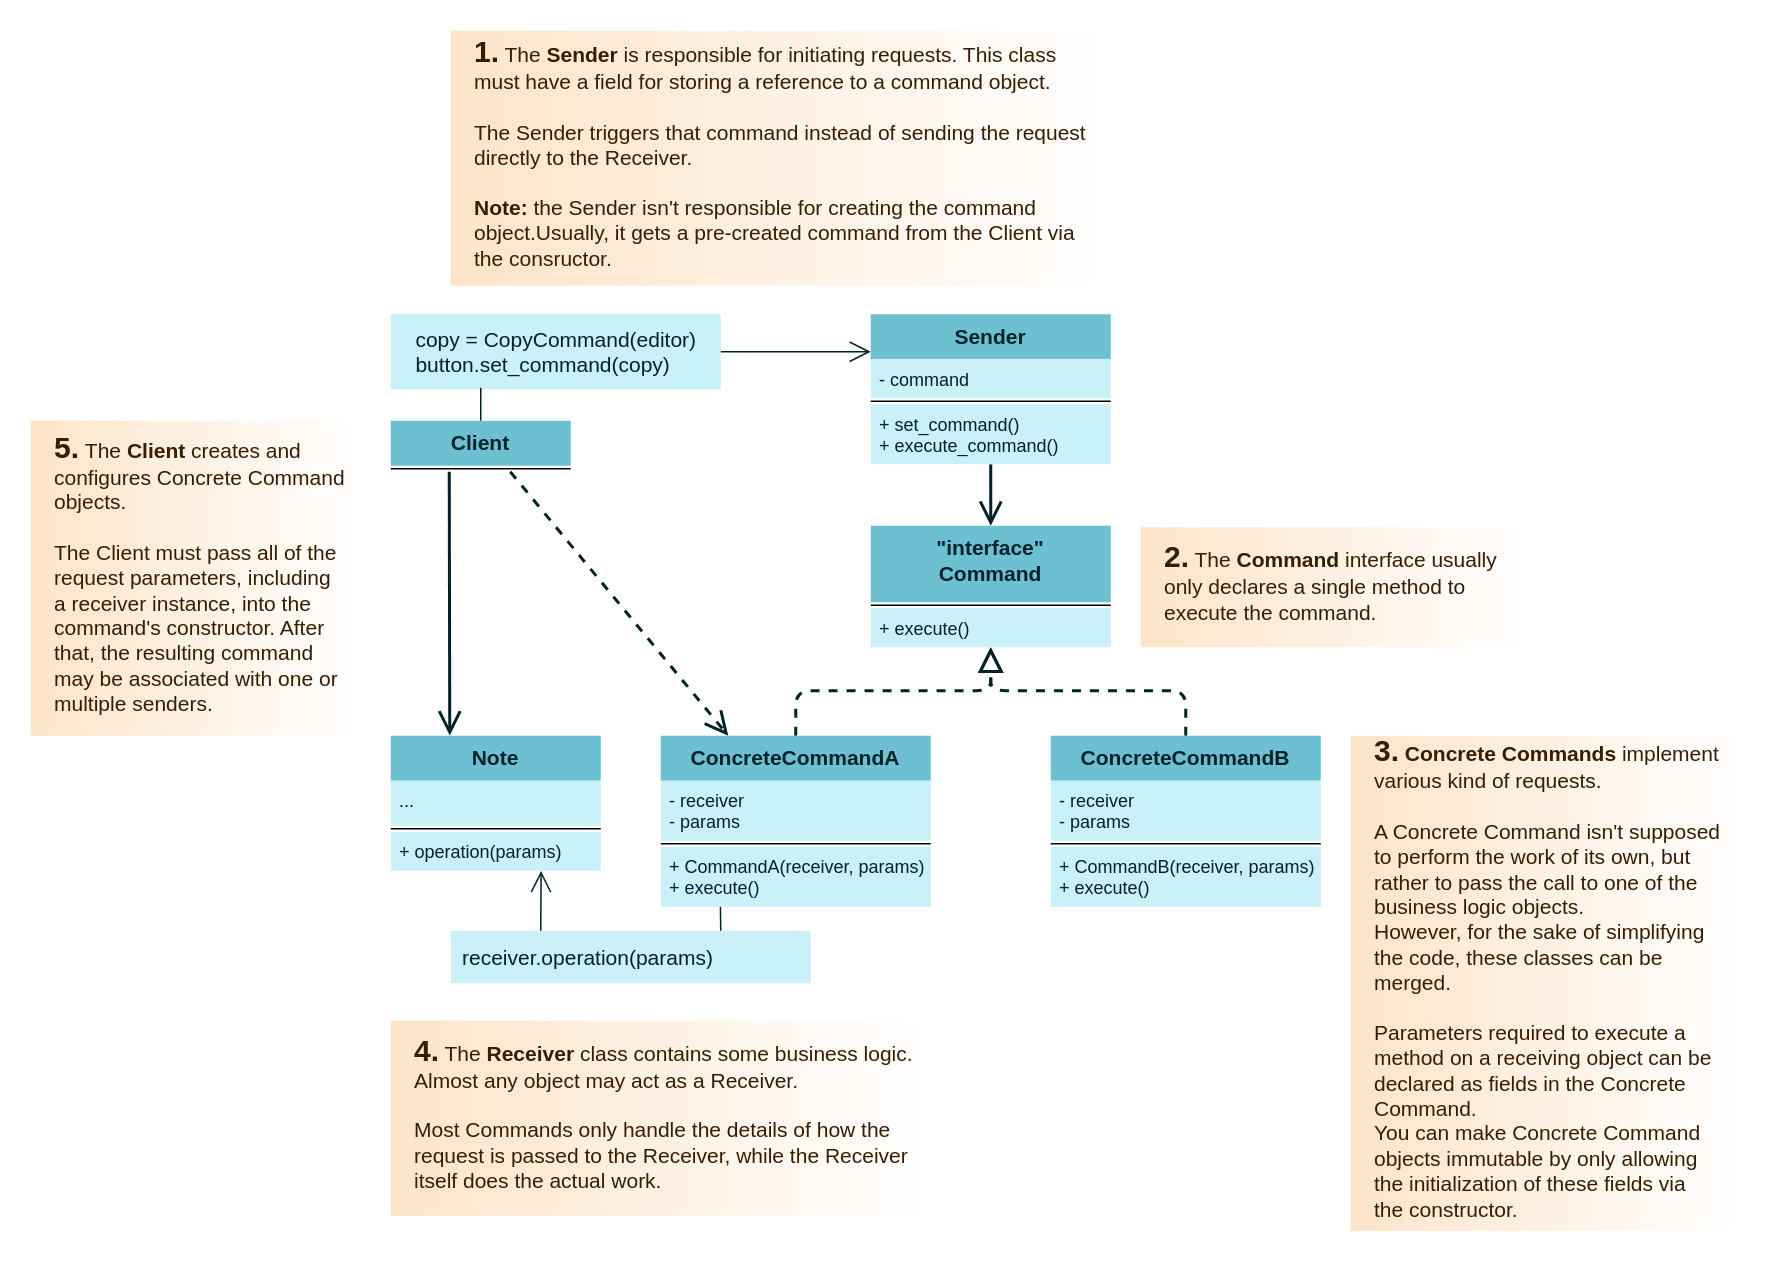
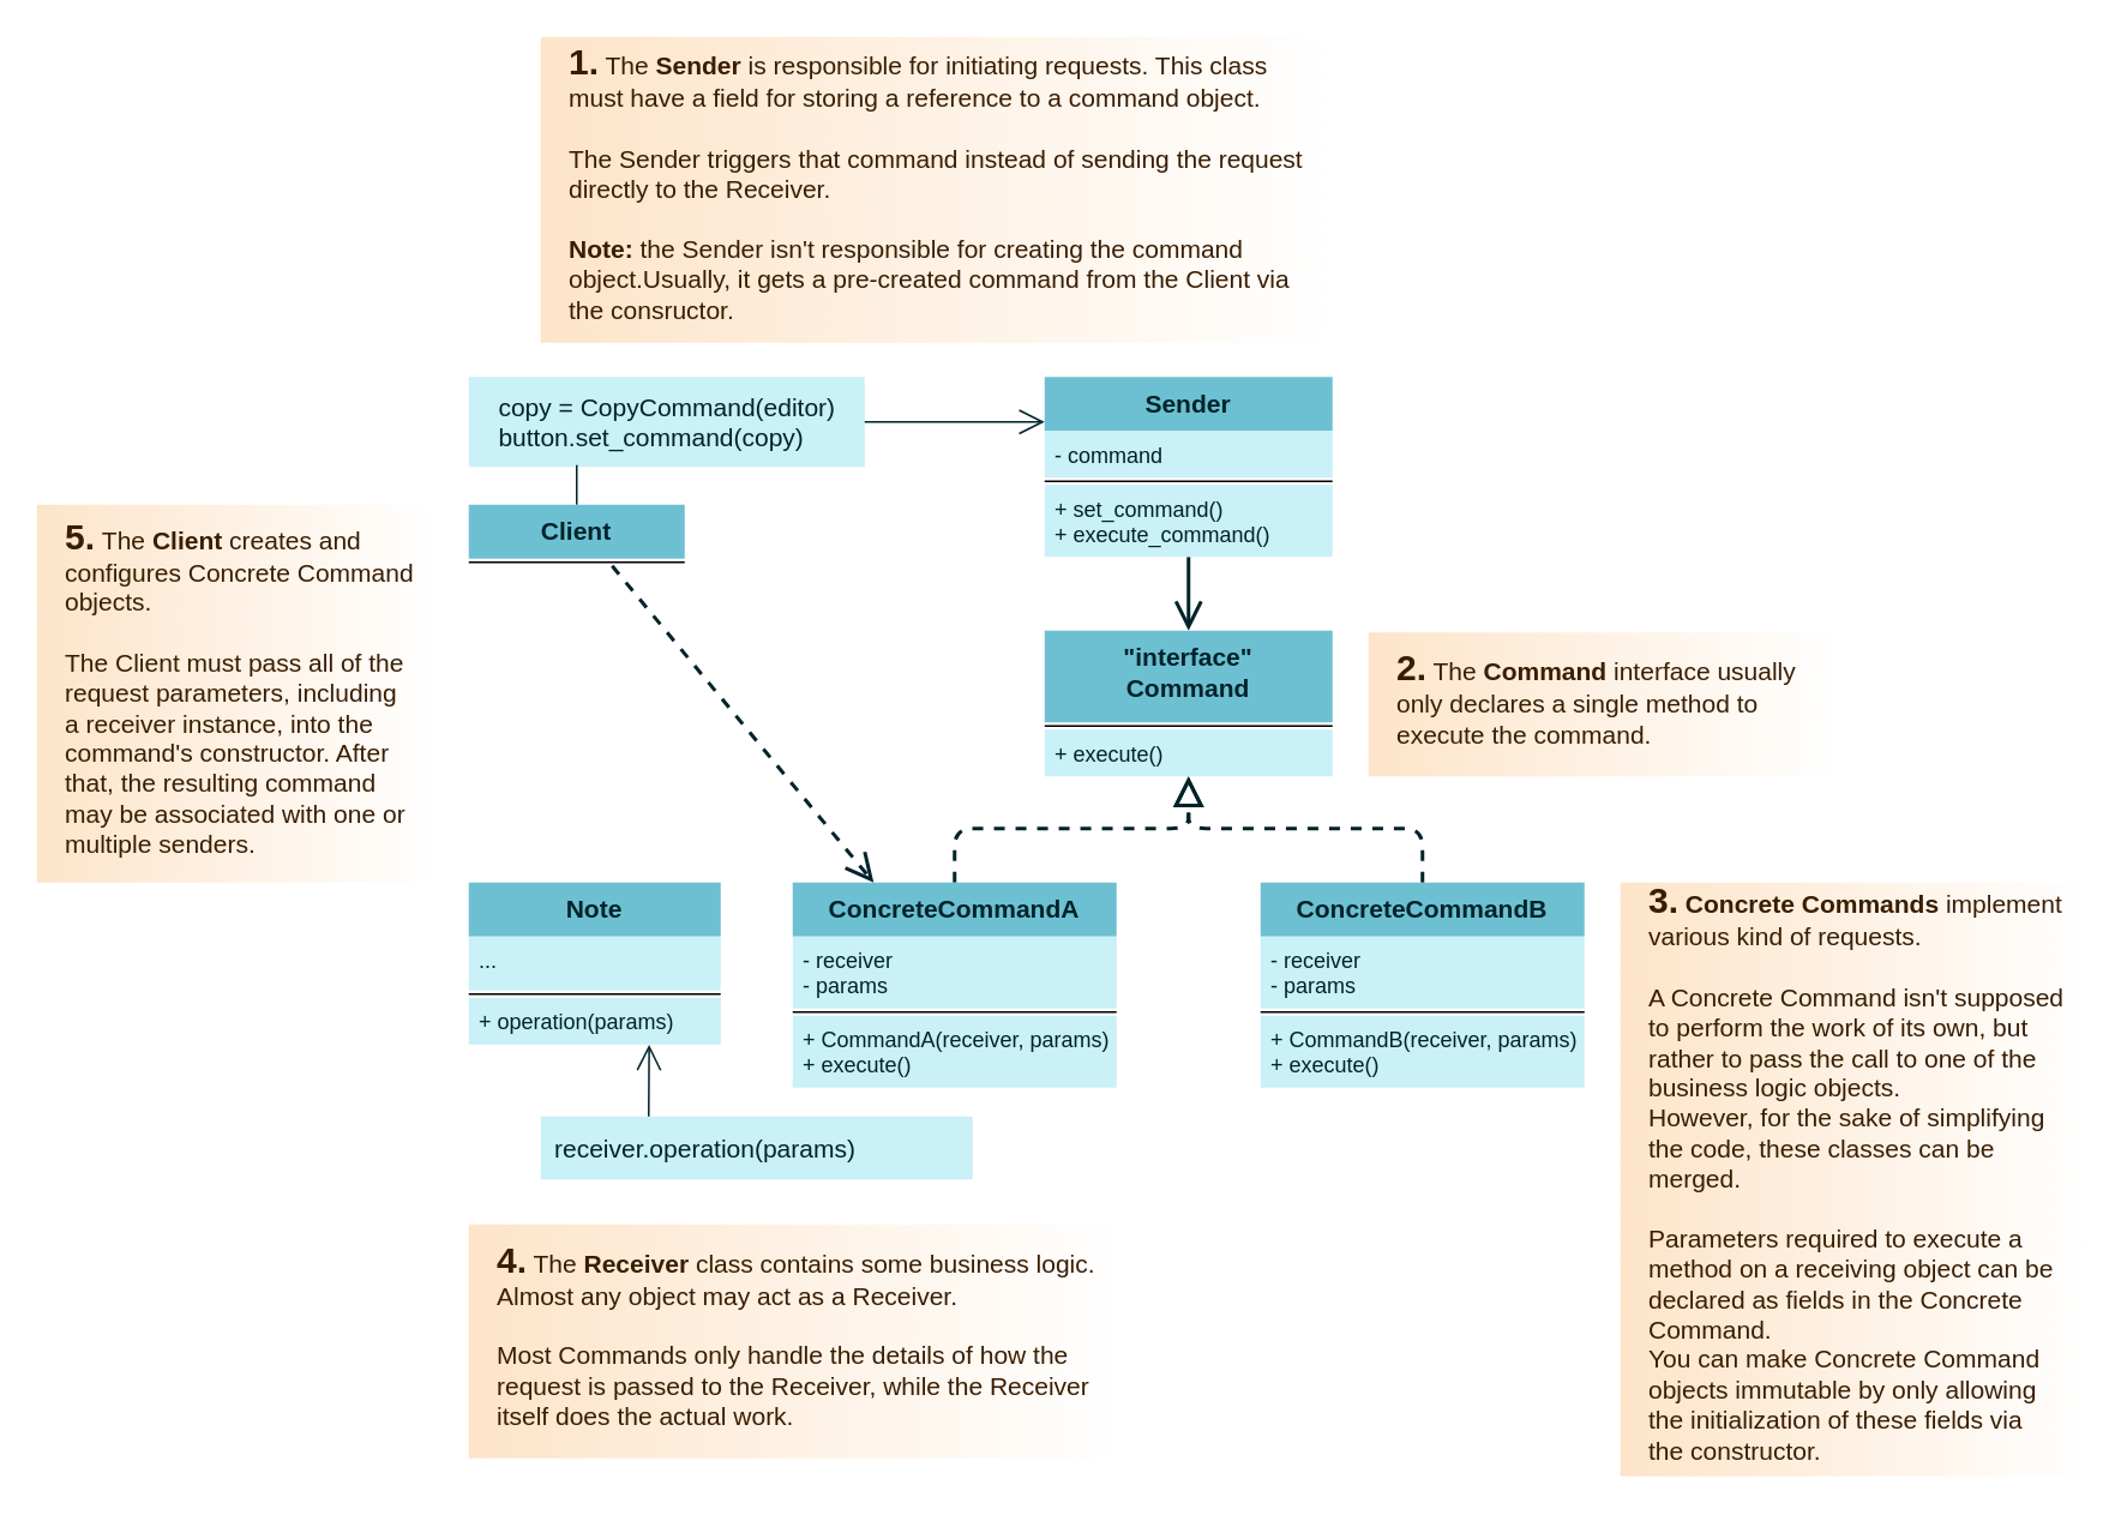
  <mxCell id="0" />
  <mxCell id="1" parent="0" />
  <mxCell id="2" value="" style="endArrow=block;dashed=1;endFill=0;endSize=12;html=1;fontSize=14;fontColor=#00232A;strokeColor=#00232A;strokeWidth=2;entryX=0.5;entryY=1;entryDx=0;entryDy=0;exitX=0.5;exitY=0;exitDx=0;exitDy=0;" parent="1" source="25" target="22" edge="1"><mxGeometry width="160" relative="1" as="geometry"><mxPoint x="430" y="530" as="sourcePoint" /><mxPoint x="410" y="450" as="targetPoint" /><Array as="points"><mxPoint x="530" y="460" /><mxPoint x="660" y="460" /></Array></mxGeometry></mxCell>
- <mxCell id="3" value="" style="endArrow=open;endFill=0;endSize=12;html=1;fontSize=14;fontColor=#391d00;strokeColor=#00232A;strokeWidth=2;exitX=0.325;exitY=1;exitDx=0;exitDy=0;exitPerimeter=0;entryX=0.281;entryY=-0.002;entryDx=0;entryDy=0;entryPerimeter=0;" parent="1" source="37" target="33" edge="1"><mxGeometry width="160" relative="1" as="geometry"><mxPoint x="450" y="400" as="sourcePoint" /><mxPoint x="390" y="370" as="targetPoint" /></mxGeometry></mxCell>
  <mxCell id="4" value="&lt;div style=&quot;text-align: left&quot;&gt;&lt;font color=&quot;#00232a&quot;&gt;copy = CopyCommand(editor)&lt;/font&gt;&lt;/div&gt;&lt;div style=&quot;text-align: left&quot;&gt;&lt;font color=&quot;#00232a&quot;&gt;button.set_command(copy)&lt;/font&gt;&lt;/div&gt;" style="html=1;strokeWidth=2;fontSize=14;fontColor=#391d00;strokeColor=none;fillColor=#CAF0F8;spacing=4;" parent="1" vertex="1"><mxGeometry x="260" y="209" width="220" height="50" as="geometry" /></mxCell>
  <mxCell id="5" value="" style="endArrow=none;endFill=0;endSize=12;html=1;strokeColor=#00232A;fontSize=14;fontColor=#391d00;entryX=0.5;entryY=0;entryDx=0;entryDy=0;" parent="1" target="37" edge="1"><mxGeometry width="160" relative="1" as="geometry"><mxPoint x="320" y="258" as="sourcePoint" /><mxPoint x="440" y="400" as="targetPoint" /><Array as="points" /></mxGeometry></mxCell>
  <mxCell id="6" value="" style="endArrow=open;endFill=1;endSize=12;html=1;strokeColor=#00232A;fontSize=14;fontColor=#391d00;exitX=1;exitY=0.5;exitDx=0;exitDy=0;strokeWidth=1;entryX=0;entryY=0.25;entryDx=0;entryDy=0;" parent="1" source="4" target="18" edge="1"><mxGeometry width="160" relative="1" as="geometry"><mxPoint x="460" y="231" as="sourcePoint" /><mxPoint x="470" y="460" as="targetPoint" /><Array as="points" /></mxGeometry></mxCell>
  <mxCell id="7" value="&lt;b&gt;&lt;font style=&quot;font-size: 20px&quot;&gt;1.&lt;/font&gt;&lt;/b&gt; The &lt;b&gt;Sender&lt;/b&gt; is responsible for initiating requests. This class &lt;br&gt;must have a field for storing a reference to a command object.&lt;br&gt;&lt;br&gt;The Sender triggers that command instead of sending the&amp;nbsp;request&lt;br&gt;directly to the Receiver.&lt;br&gt;&lt;br&gt;&lt;b&gt;Note:&lt;/b&gt; the Sender isn't responsible for creating the command&lt;br&gt;object.Usually, it gets a pre-created command from the Client via &lt;br&gt;the consructor." style="html=1;strokeWidth=2;fontSize=14;align=left;fillColor=#FDE4C9;labelBorderColor=none;fontColor=#391d00;spacing=16;spacingBottom=8;gradientColor=#ffffff;gradientDirection=east;strokeColor=none;" parent="1" vertex="1"><mxGeometry x="300" y="20" width="440" height="170" as="geometry" /></mxCell>
  <mxCell id="8" value="" style="endArrow=open;endFill=1;endSize=12;html=1;strokeColor=#00232A;fontSize=14;fontColor=#391d00;strokeWidth=2;entryX=0.5;entryY=0;entryDx=0;entryDy=0;exitX=0.5;exitY=1;exitDx=0;exitDy=0;exitPerimeter=0;" edge="1" parent="1" source="21" target="22"><mxGeometry width="160" relative="1" as="geometry"><mxPoint x="710" y="320" as="sourcePoint" /><mxPoint x="790" y="244" as="targetPoint" /><Array as="points" /></mxGeometry></mxCell>
  <mxCell id="9" value="&lt;b&gt;&lt;font style=&quot;font-size: 20px&quot;&gt;2.&lt;/font&gt;&lt;/b&gt; The &lt;b&gt;Command&lt;/b&gt; interface usually&lt;br&gt;only declares a single method to&lt;br&gt;execute the command." style="html=1;strokeWidth=2;fontSize=14;align=left;fillColor=#FDE4C9;labelBorderColor=none;fontColor=#391d00;spacing=16;spacingBottom=8;gradientColor=#ffffff;gradientDirection=east;strokeColor=none;" vertex="1" parent="1"><mxGeometry x="760" y="351" width="260" height="80" as="geometry" /></mxCell>
  <mxCell id="10" value="&lt;b&gt;&lt;font style=&quot;font-size: 20px&quot;&gt;3.&lt;/font&gt;&lt;/b&gt;&amp;nbsp;&lt;b&gt;Concrete Commands&lt;/b&gt; implement&lt;br&gt;various kind of requests.&lt;br&gt;&lt;br&gt;A Concrete Command isn't supposed&lt;br&gt;to perform the work of its own, but&lt;br&gt;rather to pass the call to one of the&lt;br&gt;business logic objects.&lt;br&gt;However, for the sake of simplifying&lt;br&gt;the code, these classes can be&lt;br&gt;merged.&lt;br&gt;&lt;br&gt;Parameters required to execute a&lt;br&gt;method on a receiving object can be&lt;br&gt;declared as fields in the Concrete&lt;br&gt;Command.&lt;br&gt;You can make Concrete Command&lt;br&gt;objects immutable by only allowing&lt;br&gt;the initialization of these fields via&lt;br&gt;the constructor." style="html=1;strokeWidth=2;fontSize=14;align=left;fillColor=#FDE4C9;labelBorderColor=none;fontColor=#391d00;spacing=16;spacingBottom=8;gradientColor=#ffffff;gradientDirection=east;strokeColor=none;" vertex="1" parent="1"><mxGeometry x="900" y="490" width="260" height="330" as="geometry" /></mxCell>
  <mxCell id="11" value="" style="endArrow=block;dashed=1;endFill=0;endSize=12;html=1;fontSize=14;fontColor=#00232A;strokeColor=#00232A;strokeWidth=2;entryX=0.5;entryY=1;entryDx=0;entryDy=0;exitX=0.5;exitY=0;exitDx=0;exitDy=0;" edge="1" parent="1" source="29" target="22"><mxGeometry width="160" relative="1" as="geometry"><mxPoint x="440" y="540" as="sourcePoint" /><mxPoint x="420" y="460" as="targetPoint" /><Array as="points"><mxPoint x="790" y="460" /><mxPoint x="660" y="460" /></Array></mxGeometry></mxCell>
  <mxCell id="12" value="&lt;b&gt;&lt;font style=&quot;font-size: 20px&quot;&gt;4.&lt;/font&gt;&lt;/b&gt; The &lt;b&gt;Receiver&lt;/b&gt; class contains some business logic.&lt;br&gt;Almost any object may act as a Receiver.&lt;br&gt;&lt;br&gt;Most Commands only handle the details of how the&lt;br&gt;request is passed to the Receiver, while the Receiver&lt;br&gt;itself does the actual work." style="html=1;strokeWidth=2;fontSize=14;align=left;fillColor=#FDE4C9;labelBorderColor=none;fontColor=#391d00;spacing=16;spacingBottom=8;gradientColor=#ffffff;gradientDirection=east;strokeColor=none;" vertex="1" parent="1"><mxGeometry x="260" y="680" width="360" height="130" as="geometry" /></mxCell>
  <mxCell id="13" value="&lt;div style=&quot;&quot;&gt;&lt;font color=&quot;#00232a&quot;&gt;receiver.operation(params)&lt;/font&gt;&lt;/div&gt;" style="html=1;strokeWidth=2;fontSize=14;fontColor=#391d00;strokeColor=none;fillColor=#CAF0F8;spacing=8;align=left;spacingTop=0;" vertex="1" parent="1"><mxGeometry x="300" y="620" width="240" height="35" as="geometry" /></mxCell>
  <mxCell id="14" value="" style="endArrow=open;endFill=0;endSize=12;html=1;fontSize=14;fontColor=#391d00;strokeColor=#00232A;strokeWidth=1;exitX=0.25;exitY=0;exitDx=0;exitDy=0;entryX=0.716;entryY=1.008;entryDx=0;entryDy=0;entryPerimeter=0;" edge="1" parent="1" source="13" target="36"><mxGeometry width="160" relative="1" as="geometry"><mxPoint x="460" y="410" as="sourcePoint" /><mxPoint x="400" y="380" as="targetPoint" /></mxGeometry></mxCell>
- <mxCell id="15" value="" style="endArrow=none;endFill=0;endSize=12;html=1;strokeColor=#00232A;fontSize=14;fontColor=#391d00;entryX=0.75;entryY=0;entryDx=0;entryDy=0;exitX=0.221;exitY=0.995;exitDx=0;exitDy=0;exitPerimeter=0;" edge="1" parent="1" source="28" target="13"><mxGeometry width="160" relative="1" as="geometry"><mxPoint x="490" y="610" as="sourcePoint" /><mxPoint x="340" y="420" as="targetPoint" /><Array as="points" /></mxGeometry></mxCell>
  <mxCell id="16" value="" style="endArrow=open;endFill=0;endSize=12;html=1;fontSize=14;fontColor=#391d00;strokeColor=#00232A;strokeWidth=2;entryX=0.25;entryY=0;entryDx=0;entryDy=0;exitX=0.664;exitY=1;exitDx=0;exitDy=0;exitPerimeter=0;dashed=1;" edge="1" parent="1" source="37" target="25"><mxGeometry width="160" relative="1" as="geometry"><mxPoint x="340" y="324" as="sourcePoint" /><mxPoint x="309.34" y="499.82" as="targetPoint" /></mxGeometry></mxCell>
  <mxCell id="17" value="&lt;font style=&quot;font-weight: bold ; font-size: 20px&quot;&gt;5.&lt;/font&gt;&amp;nbsp;The &lt;b&gt;Client&lt;/b&gt; creates and&lt;br&gt;configures Concrete Command&lt;br&gt;objects.&lt;br&gt;&lt;br&gt;The Client must pass all of the&lt;br&gt;request parameters, including&lt;br&gt;a receiver instance, into the&lt;br&gt;command's constructor. After&lt;br&gt;that, the resulting command&lt;br&gt;may be associated with one or&lt;br&gt;multiple senders." style="html=1;strokeWidth=2;fontSize=14;align=left;fillColor=#FDE4C9;labelBorderColor=none;fontColor=#391d00;spacing=16;spacingBottom=8;gradientColor=#ffffff;gradientDirection=east;strokeColor=none;" vertex="1" parent="1"><mxGeometry x="20" y="280" width="220" height="210" as="geometry" /></mxCell>
  <mxCell id="18" value="Sender" style="swimlane;fontStyle=1;align=center;verticalAlign=top;childLayout=stackLayout;horizontal=1;startSize=30;horizontalStack=0;resizeParent=1;resizeParentMax=0;resizeLast=0;collapsible=1;marginBottom=0;fontColor=#00232A;fillColor=#6DC0D2;strokeWidth=2;fontSize=14;strokeColor=none;" parent="1" vertex="1"><mxGeometry x="580" y="209" width="160" height="100" as="geometry" /></mxCell>
  <mxCell id="19" value="- command" style="text;strokeColor=none;align=left;verticalAlign=top;spacingLeft=4;spacingRight=4;overflow=hidden;rotatable=0;points=[[0,0.5],[1,0.5]];portConstraint=eastwest;fontColor=#00232A;fillColor=#CAF0F8;" parent="18" vertex="1"><mxGeometry y="30" width="160" height="26" as="geometry" /></mxCell>
  <mxCell id="20" value="" style="line;strokeWidth=1;fillColor=none;align=left;verticalAlign=middle;spacingTop=-1;spacingLeft=3;spacingRight=3;rotatable=0;labelPosition=right;points=[];portConstraint=eastwest;" parent="18" vertex="1"><mxGeometry y="56" width="160" height="4" as="geometry" /></mxCell>
  <mxCell id="21" value="+ set_command()&#10;+ execute_command()" style="text;strokeColor=none;align=left;verticalAlign=top;spacingLeft=4;spacingRight=4;overflow=hidden;rotatable=0;points=[[0,0.5],[1,0.5]];portConstraint=eastwest;fontColor=#00232A;fillColor=#CAF0F8;" parent="18" vertex="1"><mxGeometry y="60" width="160" height="40" as="geometry" /></mxCell>
  <mxCell id="22" value="&quot;interface&quot;&#10;Command" style="swimlane;fontStyle=1;align=center;verticalAlign=top;childLayout=stackLayout;horizontal=1;startSize=51;horizontalStack=0;resizeParent=1;resizeParentMax=0;resizeLast=0;collapsible=1;marginBottom=0;fontColor=#00232A;fillColor=#6DC0D2;strokeWidth=2;fontSize=14;strokeColor=none;" parent="1" vertex="1"><mxGeometry x="580" y="350" width="160" height="81" as="geometry" /></mxCell>
  <mxCell id="23" value="" style="line;strokeWidth=1;fillColor=none;align=left;verticalAlign=middle;spacingTop=-1;spacingLeft=3;spacingRight=3;rotatable=0;labelPosition=right;points=[];portConstraint=eastwest;" parent="22" vertex="1"><mxGeometry y="51" width="160" height="4" as="geometry" /></mxCell>
  <mxCell id="24" value="+ execute()" style="text;strokeColor=none;align=left;verticalAlign=top;spacingLeft=4;spacingRight=4;overflow=hidden;rotatable=0;points=[[0,0.5],[1,0.5]];portConstraint=eastwest;fontColor=#00232A;fillColor=#CAF0F8;" parent="22" vertex="1"><mxGeometry y="55" width="160" height="26" as="geometry" /></mxCell>
  <mxCell id="25" value="ConcreteCommandA" style="swimlane;fontStyle=1;align=center;verticalAlign=top;childLayout=stackLayout;horizontal=1;startSize=30;horizontalStack=0;resizeParent=1;resizeParentMax=0;resizeLast=0;collapsible=1;marginBottom=0;fontColor=#00232A;fillColor=#6DC0D2;strokeWidth=2;fontSize=14;strokeColor=none;" vertex="1" parent="1"><mxGeometry x="440" y="490" width="180" height="114" as="geometry" /></mxCell>
  <mxCell id="26" value="- receiver&#10;- params" style="text;strokeColor=none;align=left;verticalAlign=top;spacingLeft=4;spacingRight=4;overflow=hidden;rotatable=0;points=[[0,0.5],[1,0.5]];portConstraint=eastwest;fontColor=#00232A;fillColor=#CAF0F8;" vertex="1" parent="25"><mxGeometry y="30" width="180" height="40" as="geometry" /></mxCell>
  <mxCell id="27" value="" style="line;strokeWidth=1;fillColor=none;align=left;verticalAlign=middle;spacingTop=-1;spacingLeft=3;spacingRight=3;rotatable=0;labelPosition=right;points=[];portConstraint=eastwest;" vertex="1" parent="25"><mxGeometry y="70" width="180" height="4" as="geometry" /></mxCell>
  <mxCell id="28" value="+ CommandA(receiver, params)&#10;+ execute()" style="text;strokeColor=none;align=left;verticalAlign=top;spacingLeft=4;spacingRight=4;overflow=hidden;rotatable=0;points=[[0,0.5],[1,0.5]];portConstraint=eastwest;fontColor=#00232A;fillColor=#CAF0F8;" vertex="1" parent="25"><mxGeometry y="74" width="180" height="40" as="geometry" /></mxCell>
  <mxCell id="29" value="ConcreteCommandB" style="swimlane;fontStyle=1;align=center;verticalAlign=top;childLayout=stackLayout;horizontal=1;startSize=30;horizontalStack=0;resizeParent=1;resizeParentMax=0;resizeLast=0;collapsible=1;marginBottom=0;fontColor=#00232A;fillColor=#6DC0D2;strokeWidth=2;fontSize=14;strokeColor=none;" vertex="1" parent="1"><mxGeometry x="700" y="490" width="180" height="114" as="geometry" /></mxCell>
  <mxCell id="30" value="- receiver&#10;- params" style="text;strokeColor=none;align=left;verticalAlign=top;spacingLeft=4;spacingRight=4;overflow=hidden;rotatable=0;points=[[0,0.5],[1,0.5]];portConstraint=eastwest;fontColor=#00232A;fillColor=#CAF0F8;" vertex="1" parent="29"><mxGeometry y="30" width="180" height="40" as="geometry" /></mxCell>
  <mxCell id="31" value="" style="line;strokeWidth=1;fillColor=none;align=left;verticalAlign=middle;spacingTop=-1;spacingLeft=3;spacingRight=3;rotatable=0;labelPosition=right;points=[];portConstraint=eastwest;" vertex="1" parent="29"><mxGeometry y="70" width="180" height="4" as="geometry" /></mxCell>
  <mxCell id="32" value="+ CommandB(receiver, params)&#10;+ execute()" style="text;strokeColor=none;align=left;verticalAlign=top;spacingLeft=4;spacingRight=4;overflow=hidden;rotatable=0;points=[[0,0.5],[1,0.5]];portConstraint=eastwest;fontColor=#00232A;fillColor=#CAF0F8;" vertex="1" parent="29"><mxGeometry y="74" width="180" height="40" as="geometry" /></mxCell>
  <mxCell id="33" value="Note" style="swimlane;fontStyle=1;align=center;verticalAlign=top;childLayout=stackLayout;horizontal=1;startSize=30;horizontalStack=0;resizeParent=1;resizeParentMax=0;resizeLast=0;collapsible=1;marginBottom=0;fontColor=#00232A;fillColor=#6DC0D2;strokeWidth=2;fontSize=14;strokeColor=none;" vertex="1" parent="1"><mxGeometry x="260" y="490" width="140" height="90" as="geometry" /></mxCell>
  <mxCell id="34" value="..." style="text;strokeColor=none;align=left;verticalAlign=top;spacingLeft=4;spacingRight=4;overflow=hidden;rotatable=0;points=[[0,0.5],[1,0.5]];portConstraint=eastwest;fontColor=#00232A;fillColor=#CAF0F8;" vertex="1" parent="33"><mxGeometry y="30" width="140" height="30" as="geometry" /></mxCell>
  <mxCell id="35" value="" style="line;strokeWidth=1;fillColor=none;align=left;verticalAlign=middle;spacingTop=-1;spacingLeft=3;spacingRight=3;rotatable=0;labelPosition=right;points=[];portConstraint=eastwest;" vertex="1" parent="33"><mxGeometry y="60" width="140" height="4" as="geometry" /></mxCell>
  <mxCell id="36" value="+ operation(params)" style="text;strokeColor=none;align=left;verticalAlign=top;spacingLeft=4;spacingRight=4;overflow=hidden;rotatable=0;points=[[0,0.5],[1,0.5]];portConstraint=eastwest;fontColor=#00232A;fillColor=#CAF0F8;" vertex="1" parent="33"><mxGeometry y="64" width="140" height="26" as="geometry" /></mxCell>
  <mxCell id="37" value="Client" style="swimlane;fontStyle=1;align=center;verticalAlign=top;childLayout=stackLayout;horizontal=1;startSize=30;horizontalStack=0;resizeParent=1;resizeParentMax=0;resizeLast=0;collapsible=1;marginBottom=0;fontColor=#00232A;fillColor=#6DC0D2;strokeWidth=2;fontSize=14;strokeColor=none;" parent="1" vertex="1"><mxGeometry x="260" y="280" width="120" height="34" as="geometry" /></mxCell>
  <mxCell id="38" value="" style="line;strokeWidth=1;fillColor=none;align=left;verticalAlign=middle;spacingTop=0;spacingLeft=3;spacingRight=3;rotatable=0;labelPosition=right;points=[];portConstraint=eastwest;" parent="37" vertex="1"><mxGeometry y="30" width="120" height="4" as="geometry" /></mxCell>
